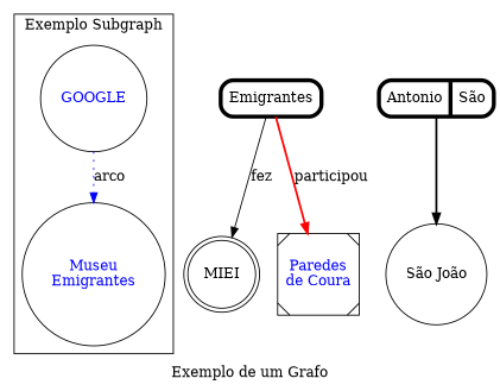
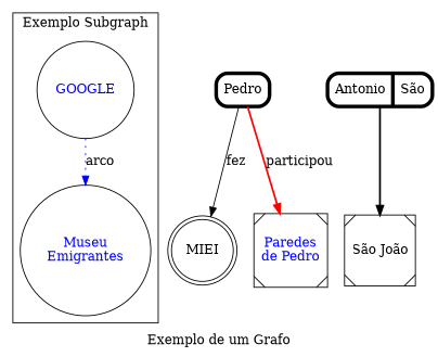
  digraph {
    label="Exemplo de um Grafo"
    node [shape=circle]
    edge [color=black style=bold]
    n1 [fontcolor=blue label=GOOGLE]
    n2 [fontcolor=blue label="Museu\nEmigrantes"]
-   n3 [label=Emigrantes penwidth=4 shape=Mrecord]
+   n3 [label=Pedro penwidth=4 shape=Mrecord]
    n4 [label=MIEI shape=doublecircle]
-   n5 [fontcolor=blue label="Paredes\nde Coura" shape=Msquare]
+   n5 [fontcolor=blue label="Paredes\nde Pedro" shape=Msquare]
    n6 [label="Antonio|São" penwidth=4 shape=Mrecord]
-   n7 [label="São João"]
+   n7 [label="São João" shape=Msquare]
    subgraph cluster_1 {
      label="Exemplo Subgraph"
      n1
      n2
    }
    n1 -> n2 [color=blue label=arco style=dotted]
    n3 -> n4 [label=fez style=solid]
    n3 -> n5 [color=red label=participou]
    n6 -> n7
  }
